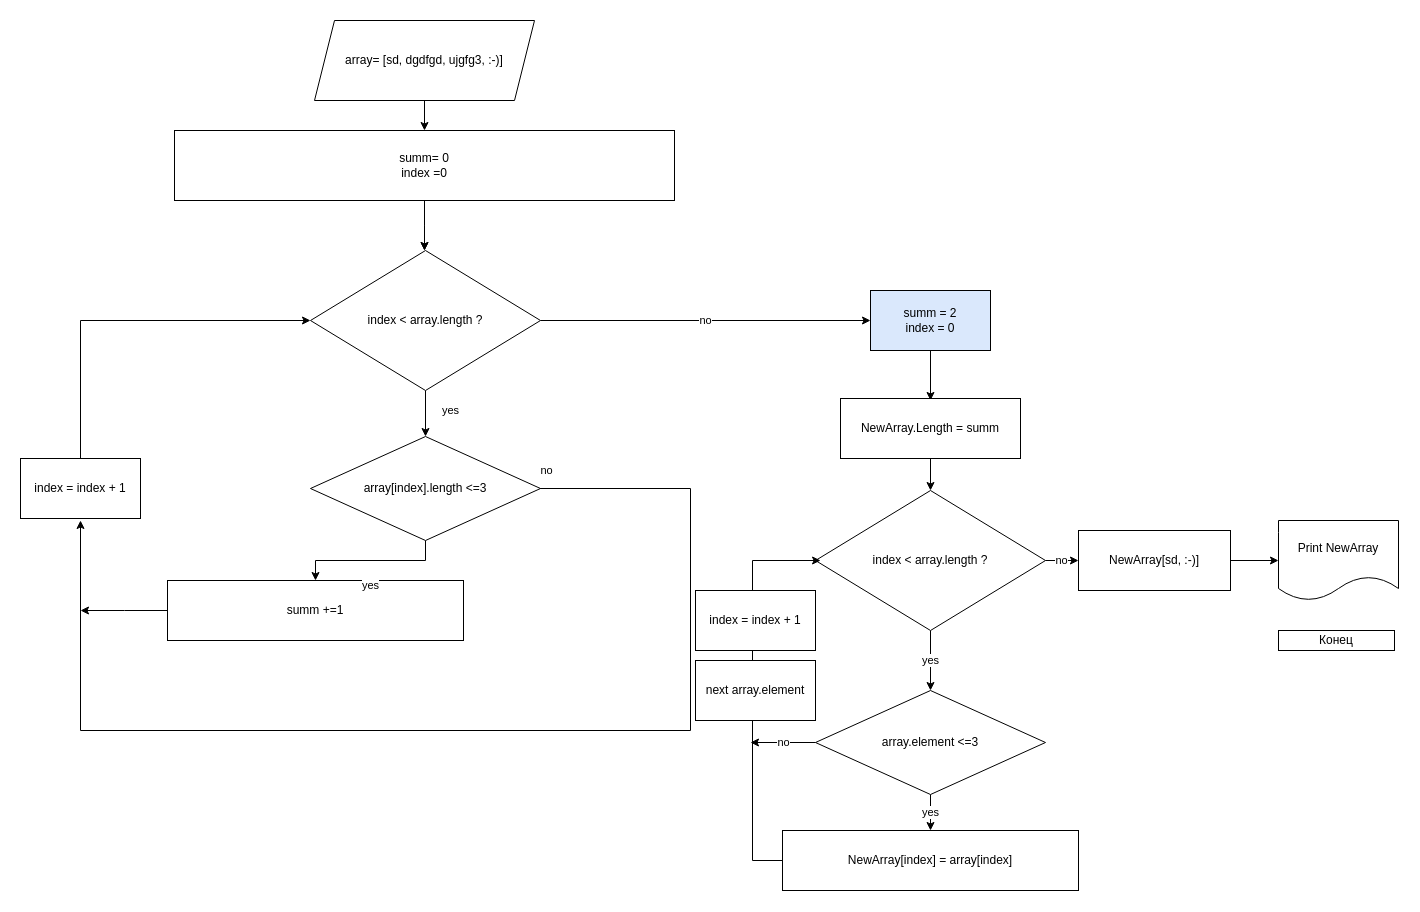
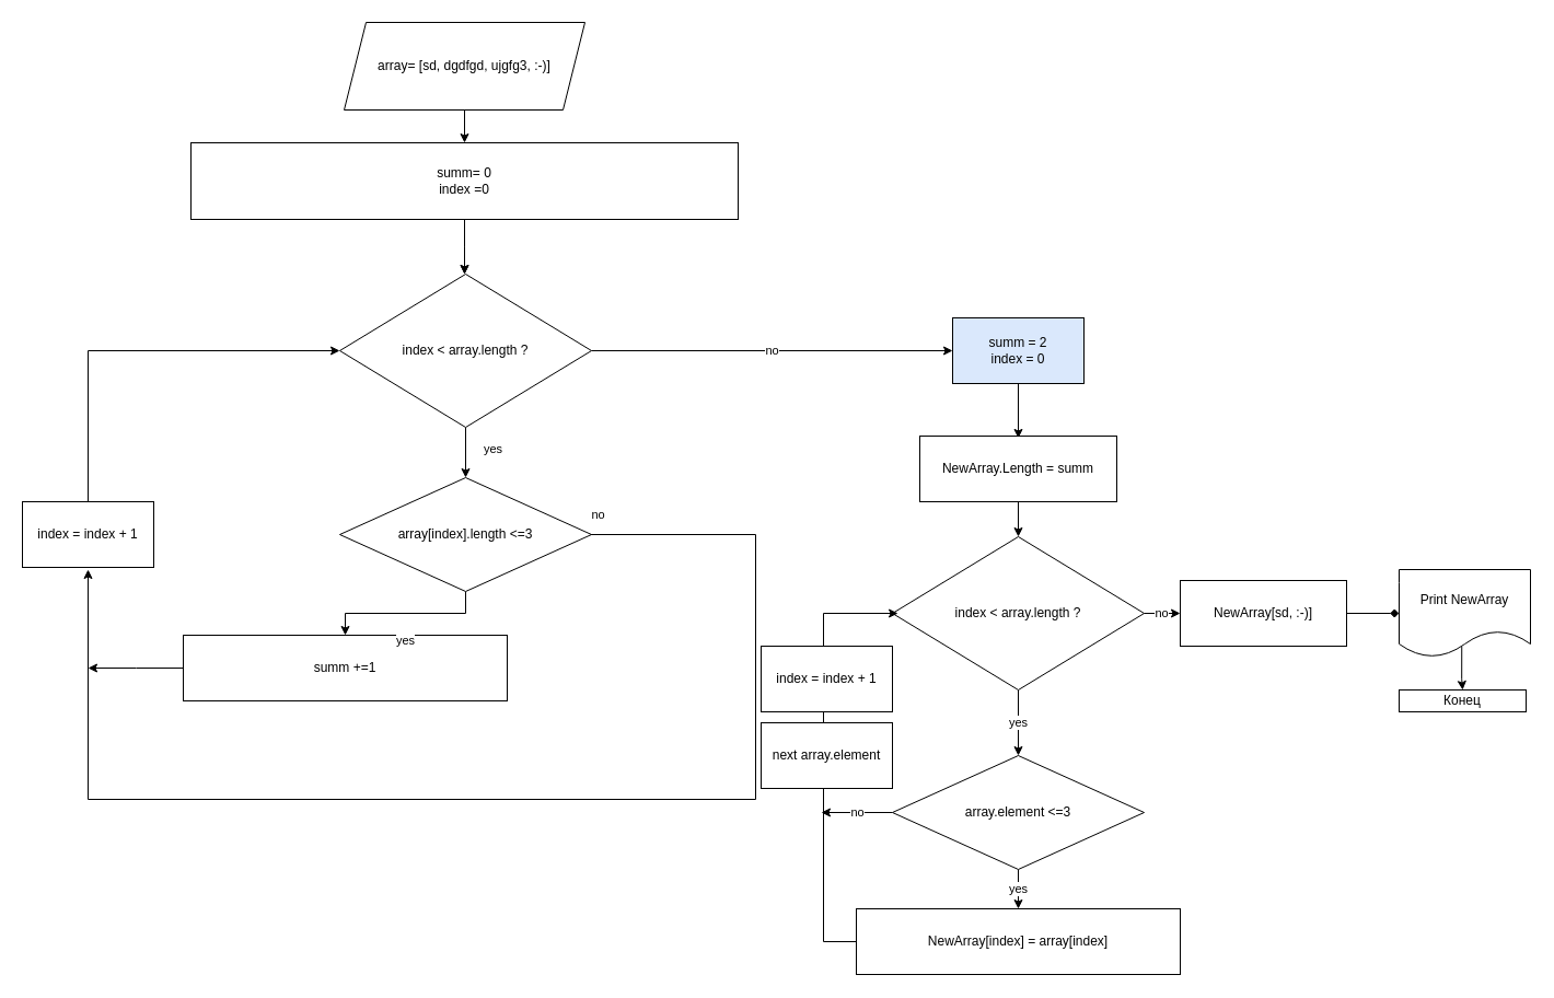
  <mxCell id="0" />
  <mxCell id="1" parent="0" />
  <mxCell id="2" style="edgeStyle=orthogonalEdgeStyle;rounded=0;orthogonalLoop=1;jettySize=auto;html=1;entryX=0.5;entryY=0;entryDx=0;entryDy=0;" parent="1" source="3" target="6" edge="1"><mxGeometry relative="1" as="geometry"><mxPoint x="434" y="90" as="sourcePoint" /></mxGeometry></mxCell>
  <mxCell id="3" value="array= [sd, dgdfgd, ujgfg3, :-)]" style="shape=parallelogram;perimeter=parallelogramPerimeter;whiteSpace=wrap;html=1;fixedSize=1;" parent="1" vertex="1"><mxGeometry x="314" y="20" width="220" height="80" as="geometry" /></mxCell>
  <mxCell id="4" value="" style="edgeStyle=orthogonalEdgeStyle;rounded=0;orthogonalLoop=1;jettySize=auto;html=1;" parent="1" source="6" edge="1"><mxGeometry relative="1" as="geometry"><mxPoint x="424" y="250" as="targetPoint" /></mxGeometry></mxCell>
  <mxCell id="5" style="edgeStyle=orthogonalEdgeStyle;rounded=0;orthogonalLoop=1;jettySize=auto;html=1;exitX=0.5;exitY=1;exitDx=0;exitDy=0;entryX=0.5;entryY=0;entryDx=0;entryDy=0;" parent="1" source="6" edge="1"><mxGeometry relative="1" as="geometry"><mxPoint x="424" y="250" as="targetPoint" /></mxGeometry></mxCell>
  <mxCell id="6" value="summ= 0&lt;br&gt;index =0" style="rounded=0;whiteSpace=wrap;html=1;" parent="1" vertex="1"><mxGeometry x="174" y="130" width="500" height="70" as="geometry" /></mxCell>
  <mxCell id="7" value="Конец" style="rounded=1;whiteSpace=wrap;html=1;arcSize=0;" parent="1" vertex="1"><mxGeometry x="1278" y="630" width="116" height="20" as="geometry" /></mxCell>
  <mxCell id="8" value="yes" style="edgeStyle=orthogonalEdgeStyle;rounded=0;orthogonalLoop=1;jettySize=auto;html=1;entryX=0.5;entryY=0;entryDx=0;entryDy=0;" parent="1" source="10" target="17" edge="1"><mxGeometry x="-0.13" y="25" relative="1" as="geometry"><mxPoint x="424" y="430" as="targetPoint" /><mxPoint as="offset" /></mxGeometry></mxCell>
  <mxCell id="9" value="no" style="edgeStyle=orthogonalEdgeStyle;rounded=0;orthogonalLoop=1;jettySize=auto;html=1;entryX=0;entryY=0.5;entryDx=0;entryDy=0;" parent="1" source="10" target="18" edge="1"><mxGeometry relative="1" as="geometry"><mxPoint x="724" y="320" as="targetPoint" /></mxGeometry></mxCell>
  <mxCell id="10" value="index &amp;lt; array.length ?" style="rhombus;whiteSpace=wrap;html=1;" parent="1" vertex="1"><mxGeometry x="310" y="250" width="230" height="140" as="geometry" /></mxCell>
  <mxCell id="11" value="" style="edgeStyle=orthogonalEdgeStyle;rounded=0;orthogonalLoop=1;jettySize=auto;html=1;" parent="1" source="12" edge="1"><mxGeometry relative="1" as="geometry"><mxPoint x="80" y="610" as="targetPoint" /></mxGeometry></mxCell>
  <mxCell id="12" value="summ +=1" style="rounded=0;whiteSpace=wrap;html=1;" parent="1" vertex="1"><mxGeometry x="167" y="580" width="296" height="60" as="geometry" /></mxCell>
  <mxCell id="13" style="edgeStyle=orthogonalEdgeStyle;rounded=0;orthogonalLoop=1;jettySize=auto;html=1;exitX=0.5;exitY=0;exitDx=0;exitDy=0;entryX=0;entryY=0.5;entryDx=0;entryDy=0;" parent="1" source="14" target="10" edge="1"><mxGeometry relative="1" as="geometry" /></mxCell>
  <mxCell id="14" value="index = index + 1" style="rounded=0;whiteSpace=wrap;html=1;" parent="1" vertex="1"><mxGeometry x="20" y="458" width="120" height="60" as="geometry" /></mxCell>
  <mxCell id="15" value="yes" style="edgeStyle=orthogonalEdgeStyle;rounded=0;orthogonalLoop=1;jettySize=auto;html=1;exitX=0.5;exitY=1;exitDx=0;exitDy=0;entryX=0.5;entryY=0;entryDx=0;entryDy=0;" parent="1" source="17" target="12" edge="1"><mxGeometry y="25" relative="1" as="geometry"><mxPoint x="424" y="580" as="targetPoint" /><mxPoint as="offset" /></mxGeometry></mxCell>
  <mxCell id="16" value="no" style="edgeStyle=orthogonalEdgeStyle;rounded=0;orthogonalLoop=1;jettySize=auto;html=1;" parent="1" edge="1"><mxGeometry x="-0.984" y="18" relative="1" as="geometry"><mxPoint x="535.577" y="488" as="sourcePoint" /><mxPoint x="80" y="520" as="targetPoint" /><Array as="points"><mxPoint x="690" y="488" /><mxPoint x="690" y="730" /></Array><mxPoint as="offset" /></mxGeometry></mxCell>
  <mxCell id="17" value="array[index].length &amp;lt;=3" style="rhombus;whiteSpace=wrap;html=1;" parent="1" vertex="1"><mxGeometry x="310" y="436" width="230" height="104" as="geometry" /></mxCell>
  <mxCell id="18" value="summ = 2&lt;br&gt;index = 0" style="rounded=0;whiteSpace=wrap;html=1;fillColor=#dae8fc;" vertex="1" parent="1"><mxGeometry x="870" y="290" width="120" height="60" as="geometry" /></mxCell>
  <mxCell id="19" value="" style="endArrow=classic;html=1;rounded=0;exitX=0.5;exitY=1;exitDx=0;exitDy=0;entryX=0.5;entryY=0.033;entryDx=0;entryDy=0;entryPerimeter=0;" edge="1" parent="1" source="18" target="21"><mxGeometry width="50" height="50" relative="1" as="geometry"><mxPoint x="930" y="350" as="sourcePoint" /><mxPoint x="930" y="390" as="targetPoint" /></mxGeometry></mxCell>
  <mxCell id="20" value="" style="edgeStyle=orthogonalEdgeStyle;rounded=0;orthogonalLoop=1;jettySize=auto;html=1;" edge="1" parent="1" source="21" target="27"><mxGeometry relative="1" as="geometry" /></mxCell>
  <mxCell id="21" value="NewArray.Length = summ" style="rounded=0;whiteSpace=wrap;html=1;" vertex="1" parent="1"><mxGeometry x="840" y="398" width="180" height="60" as="geometry" /></mxCell>
  <mxCell id="22" value="yes" style="edgeStyle=orthogonalEdgeStyle;rounded=0;orthogonalLoop=1;jettySize=auto;html=1;" edge="1" parent="1" source="24" target="29"><mxGeometry relative="1" as="geometry" /></mxCell>
  <mxCell id="23" value="no" style="edgeStyle=orthogonalEdgeStyle;rounded=0;orthogonalLoop=1;jettySize=auto;html=1;exitX=0;exitY=0.5;exitDx=0;exitDy=0;" edge="1" parent="1" source="24"><mxGeometry relative="1" as="geometry"><mxPoint x="750" y="742" as="targetPoint" /></mxGeometry></mxCell>
  <mxCell id="24" value="array.element &amp;lt;=3" style="rhombus;whiteSpace=wrap;html=1;" vertex="1" parent="1"><mxGeometry x="815" y="690" width="230" height="104" as="geometry" /></mxCell>
  <mxCell id="25" value="yes" style="edgeStyle=orthogonalEdgeStyle;rounded=0;orthogonalLoop=1;jettySize=auto;html=1;entryX=0.5;entryY=0;entryDx=0;entryDy=0;exitX=0.5;exitY=1;exitDx=0;exitDy=0;" edge="1" parent="1" source="27" target="24"><mxGeometry x="0.016" relative="1" as="geometry"><mxPoint x="930" y="670" as="targetPoint" /><mxPoint as="offset" /></mxGeometry></mxCell>
  <mxCell id="26" value="no" style="edgeStyle=orthogonalEdgeStyle;rounded=0;orthogonalLoop=1;jettySize=auto;html=1;" edge="1" parent="1" source="27" target="31"><mxGeometry relative="1" as="geometry" /></mxCell>
  <mxCell id="27" value="index &amp;lt; array.length&amp;nbsp;?" style="rhombus;whiteSpace=wrap;html=1;" vertex="1" parent="1"><mxGeometry x="815" y="490" width="230" height="140" as="geometry" /></mxCell>
  <mxCell id="28" style="edgeStyle=orthogonalEdgeStyle;rounded=0;orthogonalLoop=1;jettySize=auto;html=1;entryX=0.022;entryY=0.5;entryDx=0;entryDy=0;entryPerimeter=0;exitX=0;exitY=0.5;exitDx=0;exitDy=0;" edge="1" parent="1" source="29" target="27"><mxGeometry relative="1" as="geometry"><mxPoint x="804.93" y="560" as="targetPoint" /><mxPoint x="771.93" y="860" as="sourcePoint" /><Array as="points"><mxPoint x="752" y="860" /><mxPoint x="752" y="560" /></Array></mxGeometry></mxCell>
  <mxCell id="29" value="NewArray[index] = array[index]" style="rounded=0;whiteSpace=wrap;html=1;" vertex="1" parent="1"><mxGeometry x="782" y="830" width="296" height="60" as="geometry" /></mxCell>
- <mxCell id="30" value="" style="edgeStyle=orthogonalEdgeStyle;rounded=0;orthogonalLoop=1;jettySize=auto;html=1;" edge="1" parent="1" source="31" target="34"><mxGeometry relative="1" as="geometry" /></mxCell>
+ <mxCell id="30" value="" style="edgeStyle=orthogonalEdgeStyle;rounded=0;orthogonalLoop=1;jettySize=auto;html=1;endArrow=diamond;" edge="1" parent="1" source="31" target="34"><mxGeometry relative="1" as="geometry" /></mxCell>
  <mxCell id="31" value="NewArray[sd, :-)]" style="rounded=0;whiteSpace=wrap;html=1;" vertex="1" parent="1"><mxGeometry x="1078" y="530" width="152" height="60" as="geometry" /></mxCell>
  <mxCell id="32" value="index = index + 1" style="rounded=0;whiteSpace=wrap;html=1;" vertex="1" parent="1"><mxGeometry x="695" y="590" width="120" height="60" as="geometry" /></mxCell>
+ <mxCell id="33" value="" style="edgeStyle=orthogonalEdgeStyle;rounded=0;orthogonalLoop=1;jettySize=auto;html=1;exitX=0.477;exitY=0.878;exitDx=0;exitDy=0;exitPerimeter=0;" edge="1" parent="1" source="34" target="7"><mxGeometry relative="1" as="geometry" /></mxCell>
  <mxCell id="34" value="Print NewArray" style="shape=document;whiteSpace=wrap;html=1;boundedLbl=1;rounded=0;" vertex="1" parent="1"><mxGeometry x="1278" y="520" width="120" height="80" as="geometry" /></mxCell>
  <mxCell id="35" value="next array.element" style="rounded=0;whiteSpace=wrap;html=1;" vertex="1" parent="1"><mxGeometry x="695" y="660" width="120" height="60" as="geometry" /></mxCell>
